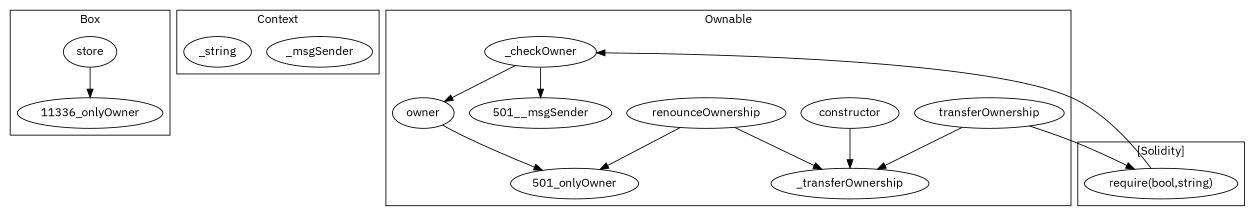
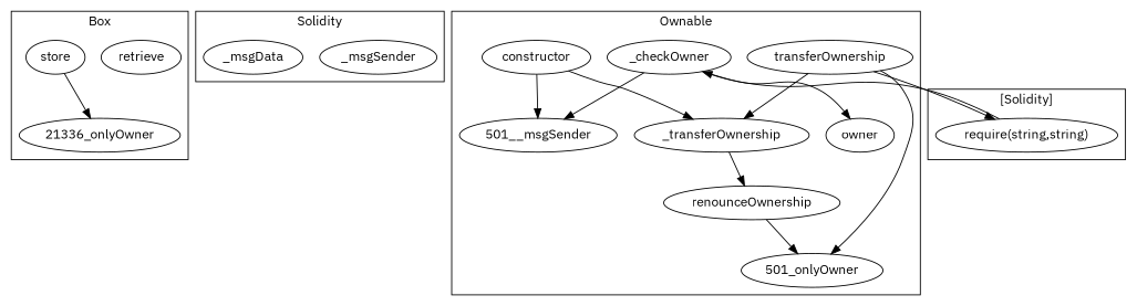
  strict digraph {
    fontname="IBM Plex Sans"
    node [fontname="IBM Plex Sans"]
    edge [fontname="IBM Plex Sans"]
+   n1 [label=retrieve]
    n2 [label=store]
-   "11336_onlyOwner"
+   "11336_onlyOwner" [label="21336_onlyOwner"]
    n4 [label=_msgSender]
-   n5 [label=_string]
+   n5 [label=_msgData]
    n6 [label=_transferOwnership]
    n7 [label=renounceOwnership]
    "501_onlyOwner"
    n9 [label=transferOwnership]
    n10 [label=owner]
    n11 [label=_checkOwner]
    "501__msgSender"
    n13 [label=constructor]
-   "require(bool,string)"
+   "require(bool,string)" [label="require(string,string)"]
    subgraph cluster_1 {
      label=Box
+     n1
      n2
      "11336_onlyOwner"
    }
    subgraph cluster_2 {
-     label=Context
+     label=Solidity
      n4
      n5
    }
    subgraph cluster_3 {
      label=Ownable
      n6
      n7
      "501_onlyOwner"
      n9
      n10
      n11
      "501__msgSender"
      n13
    }
    subgraph cluster_4 {
      label="[Solidity]"
      "require(bool,string)"
    }
    n2 -> "11336_onlyOwner"
-   n7 -> n6
+   n6 -> n7
    n7 -> "501_onlyOwner"
    n9 -> n6
-   n10 -> "501_onlyOwner"
+   n9 -> "501_onlyOwner"
    n9 -> "require(bool,string)"
    n11 -> n10
    n11 -> "501__msgSender"
    n13 -> n6
+   n13 -> "501__msgSender"
    "require(bool,string)" -> n11
  }
